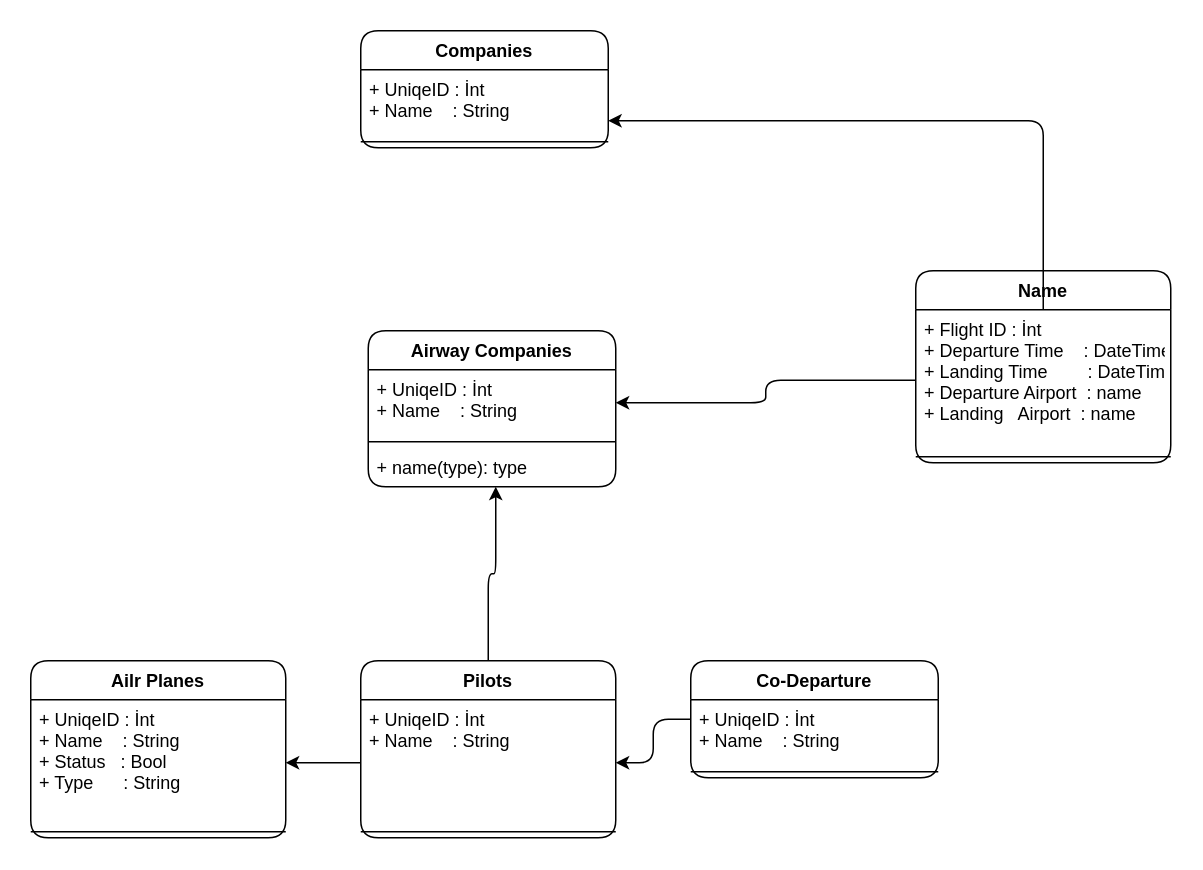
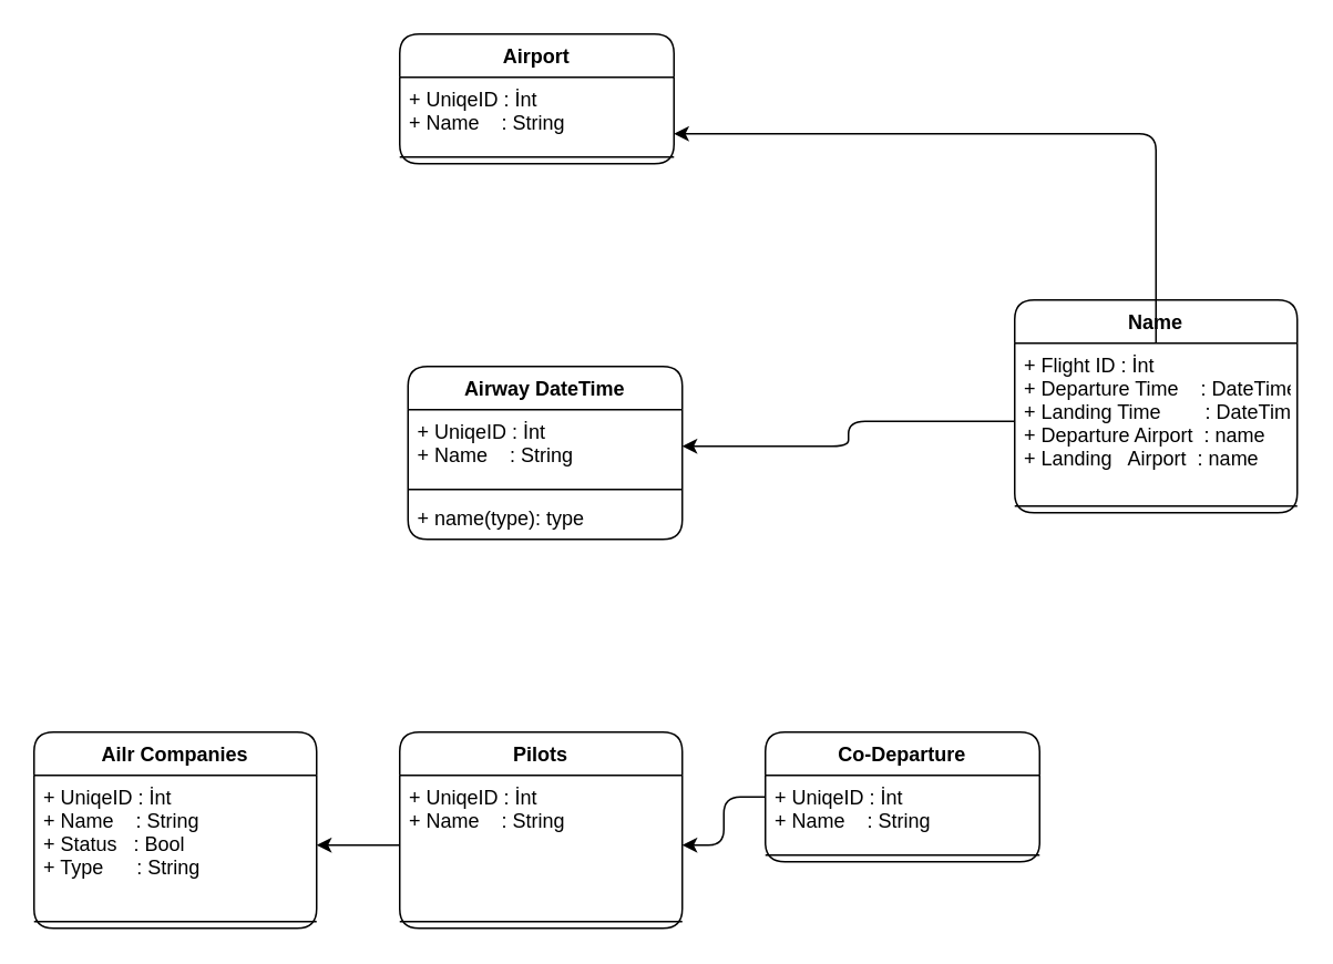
  <mxCell id="0" />
  <mxCell id="1" parent="0" />
- <mxCell id="2" value="Companies" style="swimlane;fontStyle=1;align=center;verticalAlign=top;childLayout=stackLayout;horizontal=1;startSize=26;horizontalStack=0;resizeParent=1;resizeParentMax=0;resizeLast=0;collapsible=1;marginBottom=0;rounded=1;" vertex="1" parent="1"><mxGeometry x="240" y="20" width="165" height="78" as="geometry" /></mxCell>
+ <mxCell id="2" value="Airport" style="swimlane;fontStyle=1;align=center;verticalAlign=top;childLayout=stackLayout;horizontal=1;startSize=26;horizontalStack=0;resizeParent=1;resizeParentMax=0;resizeLast=0;collapsible=1;marginBottom=0;rounded=1;" vertex="1" parent="1"><mxGeometry x="240" y="20" width="165" height="78" as="geometry" /></mxCell>
  <mxCell id="3" value="+ UniqeID : İnt&#10;+ Name    : String" style="text;strokeColor=none;fillColor=none;align=left;verticalAlign=top;spacingLeft=4;spacingRight=4;overflow=hidden;rotatable=0;points=[[0,0.5],[1,0.5]];portConstraint=eastwest;" vertex="1" parent="2"><mxGeometry y="26" width="165" height="44" as="geometry" /></mxCell>
  <mxCell id="4" value="" style="line;strokeWidth=1;fillColor=none;align=left;verticalAlign=middle;spacingTop=-1;spacingLeft=3;spacingRight=3;rotatable=0;labelPosition=right;points=[];portConstraint=eastwest;strokeColor=inherit;rounded=1;" vertex="1" parent="2"><mxGeometry y="70" width="165" height="8" as="geometry" /></mxCell>
- <mxCell id="5" value="Airway Companies" style="swimlane;fontStyle=1;align=center;verticalAlign=top;childLayout=stackLayout;horizontal=1;startSize=26;horizontalStack=0;resizeParent=1;resizeParentMax=0;resizeLast=0;collapsible=1;marginBottom=0;rounded=1;" vertex="1" parent="1"><mxGeometry x="245" y="220" width="165" height="104" as="geometry" /></mxCell>
+ <mxCell id="5" value="Airway DateTime" style="swimlane;fontStyle=1;align=center;verticalAlign=top;childLayout=stackLayout;horizontal=1;startSize=26;horizontalStack=0;resizeParent=1;resizeParentMax=0;resizeLast=0;collapsible=1;marginBottom=0;rounded=1;" vertex="1" parent="1"><mxGeometry x="245" y="220" width="165" height="104" as="geometry" /></mxCell>
  <mxCell id="6" value="+ UniqeID : İnt&#10;+ Name    : String" style="text;strokeColor=none;fillColor=none;align=left;verticalAlign=top;spacingLeft=4;spacingRight=4;overflow=hidden;rotatable=0;points=[[0,0.5],[1,0.5]];portConstraint=eastwest;" vertex="1" parent="5"><mxGeometry y="26" width="165" height="44" as="geometry" /></mxCell>
  <mxCell id="7" value="" style="line;strokeWidth=1;fillColor=none;align=left;verticalAlign=middle;spacingTop=-1;spacingLeft=3;spacingRight=3;rotatable=0;labelPosition=right;points=[];portConstraint=eastwest;strokeColor=inherit;rounded=1;" vertex="1" parent="5"><mxGeometry y="70" width="165" height="8" as="geometry" /></mxCell>
  <mxCell id="8" value="+ name(type): type" style="text;strokeColor=none;fillColor=none;align=left;verticalAlign=top;spacingLeft=4;spacingRight=4;overflow=hidden;rotatable=0;points=[[0,0.5],[1,0.5]];portConstraint=eastwest;" vertex="1" parent="5"><mxGeometry y="78" width="165" height="26" as="geometry" /></mxCell>
- <mxCell id="9" value="" style="edgeStyle=orthogonalEdgeStyle;rounded=1;orthogonalLoop=1;jettySize=auto;html=1;" edge="1" parent="1" source="10" target="8"><mxGeometry relative="1" as="geometry"><Array as="points"><mxPoint x="325" y="382" /><mxPoint x="330" y="382" /></Array></mxGeometry></mxCell>
  <mxCell id="10" value="Pilots" style="swimlane;fontStyle=1;align=center;verticalAlign=top;childLayout=stackLayout;horizontal=1;startSize=26;horizontalStack=0;resizeParent=1;resizeParentMax=0;resizeLast=0;collapsible=1;marginBottom=0;rounded=1;" vertex="1" parent="1"><mxGeometry x="240" y="440" width="170" height="118" as="geometry" /></mxCell>
  <mxCell id="11" value="+ UniqeID : İnt&#10;+ Name    : String" style="text;strokeColor=none;fillColor=none;align=left;verticalAlign=top;spacingLeft=4;spacingRight=4;overflow=hidden;rotatable=0;points=[[0,0.5],[1,0.5]];portConstraint=eastwest;" vertex="1" parent="10"><mxGeometry y="26" width="170" height="84" as="geometry" /></mxCell>
  <mxCell id="12" value="" style="line;strokeWidth=1;fillColor=none;align=left;verticalAlign=middle;spacingTop=-1;spacingLeft=3;spacingRight=3;rotatable=0;labelPosition=right;points=[];portConstraint=eastwest;strokeColor=inherit;rounded=1;" vertex="1" parent="10"><mxGeometry y="110" width="170" height="8" as="geometry" /></mxCell>
  <mxCell id="13" value="" style="edgeStyle=orthogonalEdgeStyle;rounded=1;orthogonalLoop=1;jettySize=auto;html=1;" edge="1" parent="1" source="14" target="11"><mxGeometry relative="1" as="geometry" /></mxCell>
  <mxCell id="14" value="Co-Departure" style="swimlane;fontStyle=1;align=center;verticalAlign=top;childLayout=stackLayout;horizontal=1;startSize=26;horizontalStack=0;resizeParent=1;resizeParentMax=0;resizeLast=0;collapsible=1;marginBottom=0;rounded=1;" vertex="1" parent="1"><mxGeometry x="460" y="440" width="165" height="78" as="geometry" /></mxCell>
  <mxCell id="15" value="+ UniqeID : İnt&#10;+ Name    : String" style="text;strokeColor=none;fillColor=none;align=left;verticalAlign=top;spacingLeft=4;spacingRight=4;overflow=hidden;rotatable=0;points=[[0,0.5],[1,0.5]];portConstraint=eastwest;" vertex="1" parent="14"><mxGeometry y="26" width="165" height="44" as="geometry" /></mxCell>
  <mxCell id="16" value="" style="line;strokeWidth=1;fillColor=none;align=left;verticalAlign=middle;spacingTop=-1;spacingLeft=3;spacingRight=3;rotatable=0;labelPosition=right;points=[];portConstraint=eastwest;strokeColor=inherit;rounded=1;" vertex="1" parent="14"><mxGeometry y="70" width="165" height="8" as="geometry" /></mxCell>
- <mxCell id="17" value="Ailr Planes" style="swimlane;fontStyle=1;align=center;verticalAlign=top;childLayout=stackLayout;horizontal=1;startSize=26;horizontalStack=0;resizeParent=1;resizeParentMax=0;resizeLast=0;collapsible=1;marginBottom=0;rounded=1;" vertex="1" parent="1"><mxGeometry x="20" y="440" width="170" height="118" as="geometry" /></mxCell>
+ <mxCell id="17" value="Ailr Companies" style="swimlane;fontStyle=1;align=center;verticalAlign=top;childLayout=stackLayout;horizontal=1;startSize=26;horizontalStack=0;resizeParent=1;resizeParentMax=0;resizeLast=0;collapsible=1;marginBottom=0;rounded=1;" vertex="1" parent="1"><mxGeometry x="20" y="440" width="170" height="118" as="geometry" /></mxCell>
  <mxCell id="18" value="+ UniqeID : İnt&#10;+ Name    : String&#10;+ Status   : Bool&#10;+ Type      : String&#10;" style="text;strokeColor=none;fillColor=none;align=left;verticalAlign=top;spacingLeft=4;spacingRight=4;overflow=hidden;rotatable=0;points=[[0,0.5],[1,0.5]];portConstraint=eastwest;" vertex="1" parent="17"><mxGeometry y="26" width="170" height="84" as="geometry" /></mxCell>
  <mxCell id="19" value="" style="line;strokeWidth=1;fillColor=none;align=left;verticalAlign=middle;spacingTop=-1;spacingLeft=3;spacingRight=3;rotatable=0;labelPosition=right;points=[];portConstraint=eastwest;strokeColor=inherit;rounded=1;" vertex="1" parent="17"><mxGeometry y="110" width="170" height="8" as="geometry" /></mxCell>
  <mxCell id="20" value="Name" style="swimlane;fontStyle=1;align=center;verticalAlign=top;childLayout=stackLayout;horizontal=1;startSize=26;horizontalStack=0;resizeParent=1;resizeParentMax=0;resizeLast=0;collapsible=1;marginBottom=0;rounded=1;" vertex="1" parent="1"><mxGeometry x="610" y="180" width="170" height="128" as="geometry" /></mxCell>
  <mxCell id="21" value="+ Flight ID : İnt&#10;+ Departure Time    : DateTime&#10;+ Landing Time        : DateTime&#10;+ Departure Airport  : name&#10;+ Landing   Airport  : name&#10;" style="text;strokeColor=none;fillColor=none;align=left;verticalAlign=top;spacingLeft=4;spacingRight=4;overflow=hidden;rotatable=0;points=[[0,0.5],[1,0.5]];portConstraint=eastwest;" vertex="1" parent="20"><mxGeometry y="26" width="170" height="94" as="geometry" /></mxCell>
  <mxCell id="22" value="" style="line;strokeWidth=1;fillColor=none;align=left;verticalAlign=middle;spacingTop=-1;spacingLeft=3;spacingRight=3;rotatable=0;labelPosition=right;points=[];portConstraint=eastwest;strokeColor=inherit;rounded=1;" vertex="1" parent="20"><mxGeometry y="120" width="170" height="8" as="geometry" /></mxCell>
  <mxCell id="23" style="edgeStyle=orthogonalEdgeStyle;rounded=1;orthogonalLoop=1;jettySize=auto;html=1;" edge="1" parent="1" source="21" target="2"><mxGeometry relative="1" as="geometry"><Array as="points"><mxPoint x="695" y="80" /></Array></mxGeometry></mxCell>
  <mxCell id="24" style="edgeStyle=orthogonalEdgeStyle;rounded=1;orthogonalLoop=1;jettySize=auto;html=1;entryX=1;entryY=0.5;entryDx=0;entryDy=0;" edge="1" parent="1" source="21" target="6"><mxGeometry relative="1" as="geometry" /></mxCell>
  <mxCell id="25" style="edgeStyle=orthogonalEdgeStyle;rounded=1;orthogonalLoop=1;jettySize=auto;html=1;" edge="1" parent="1" source="11" target="18"><mxGeometry relative="1" as="geometry" /></mxCell>
